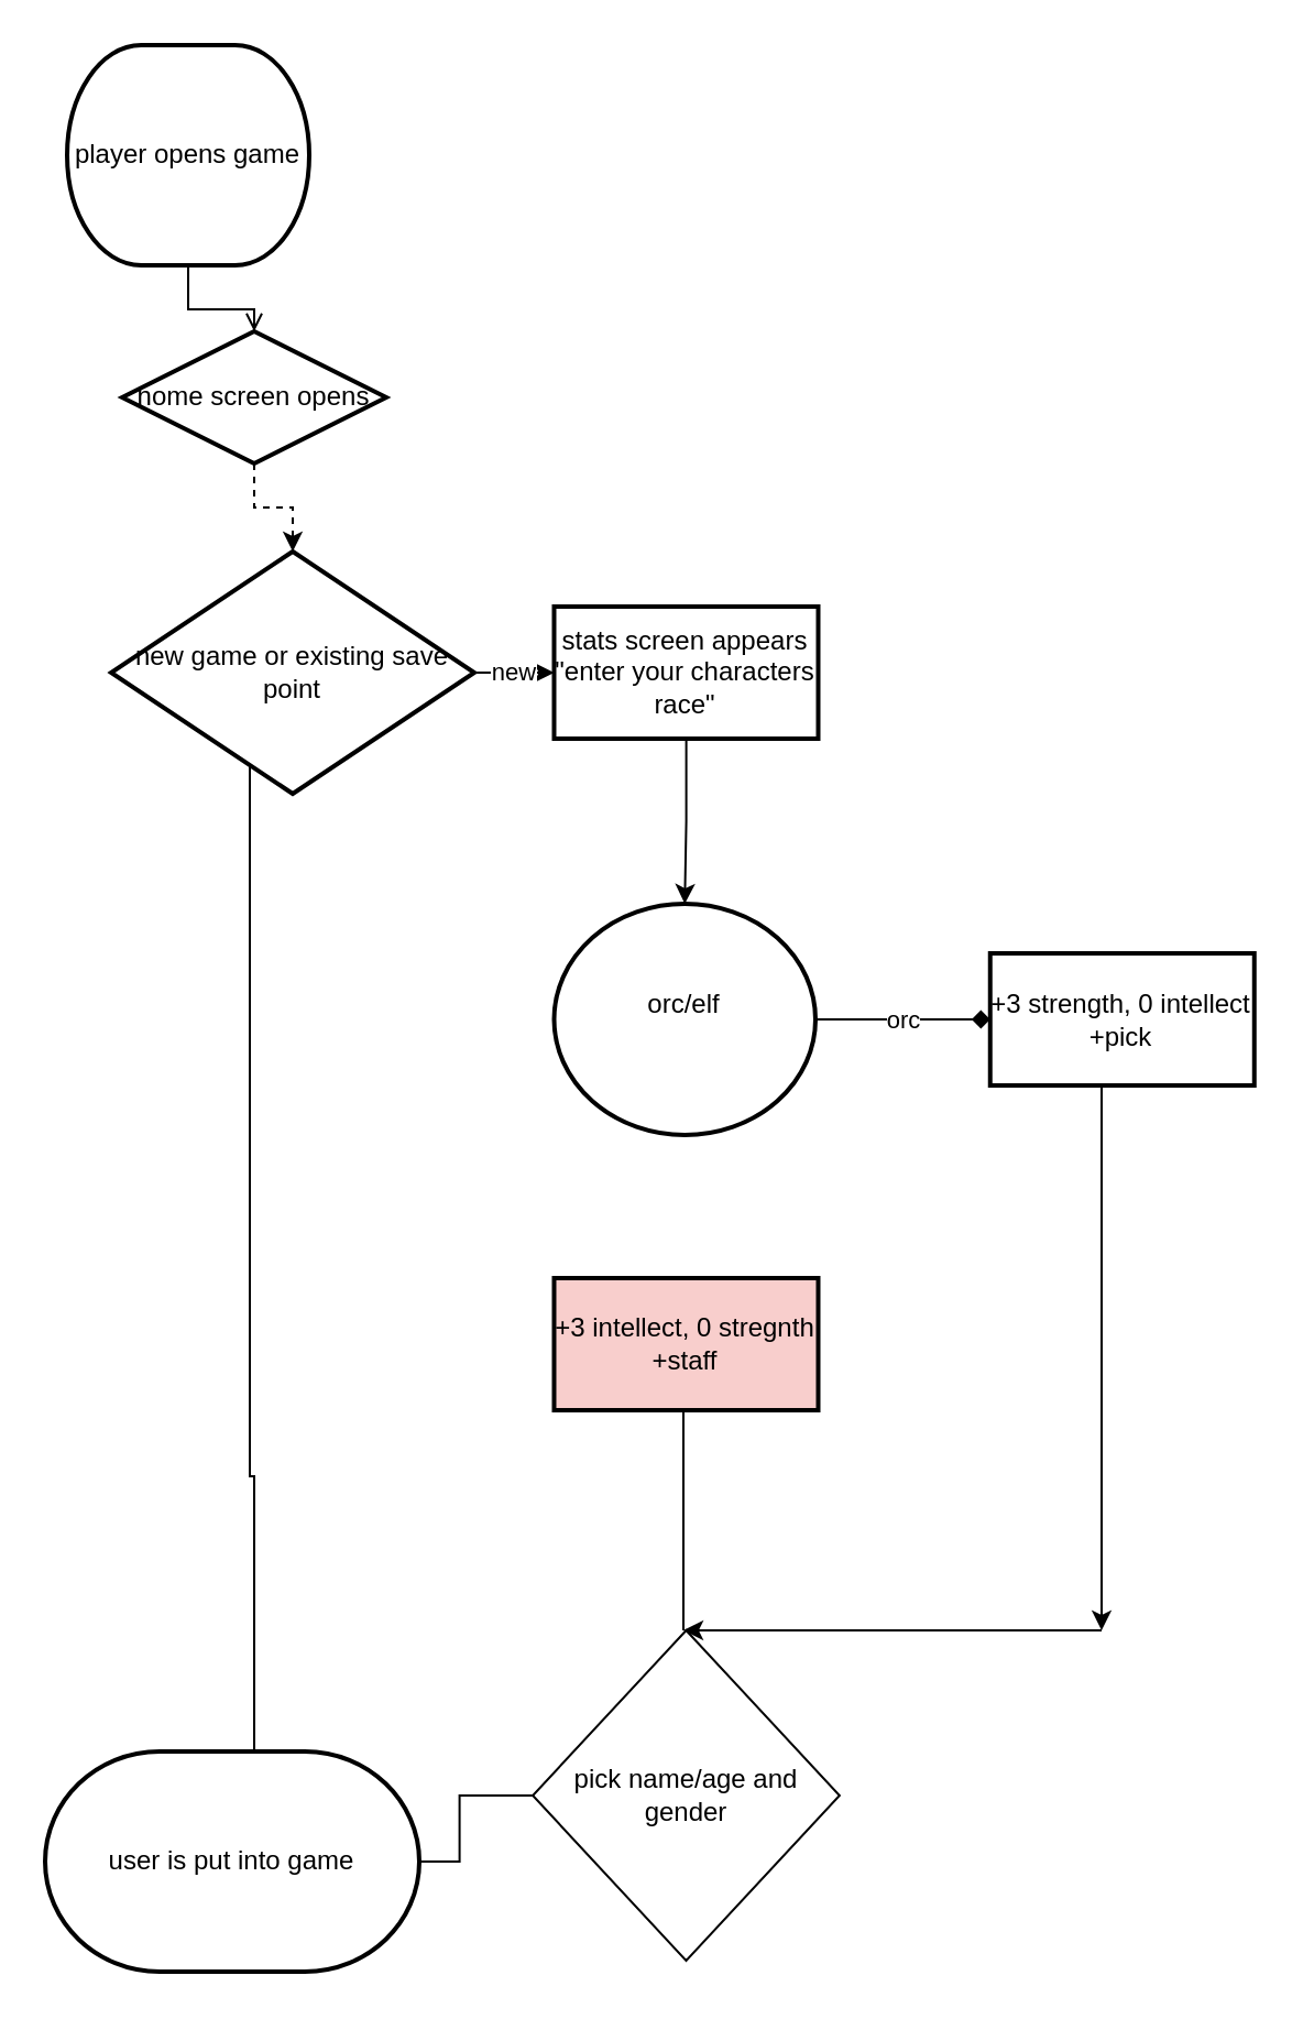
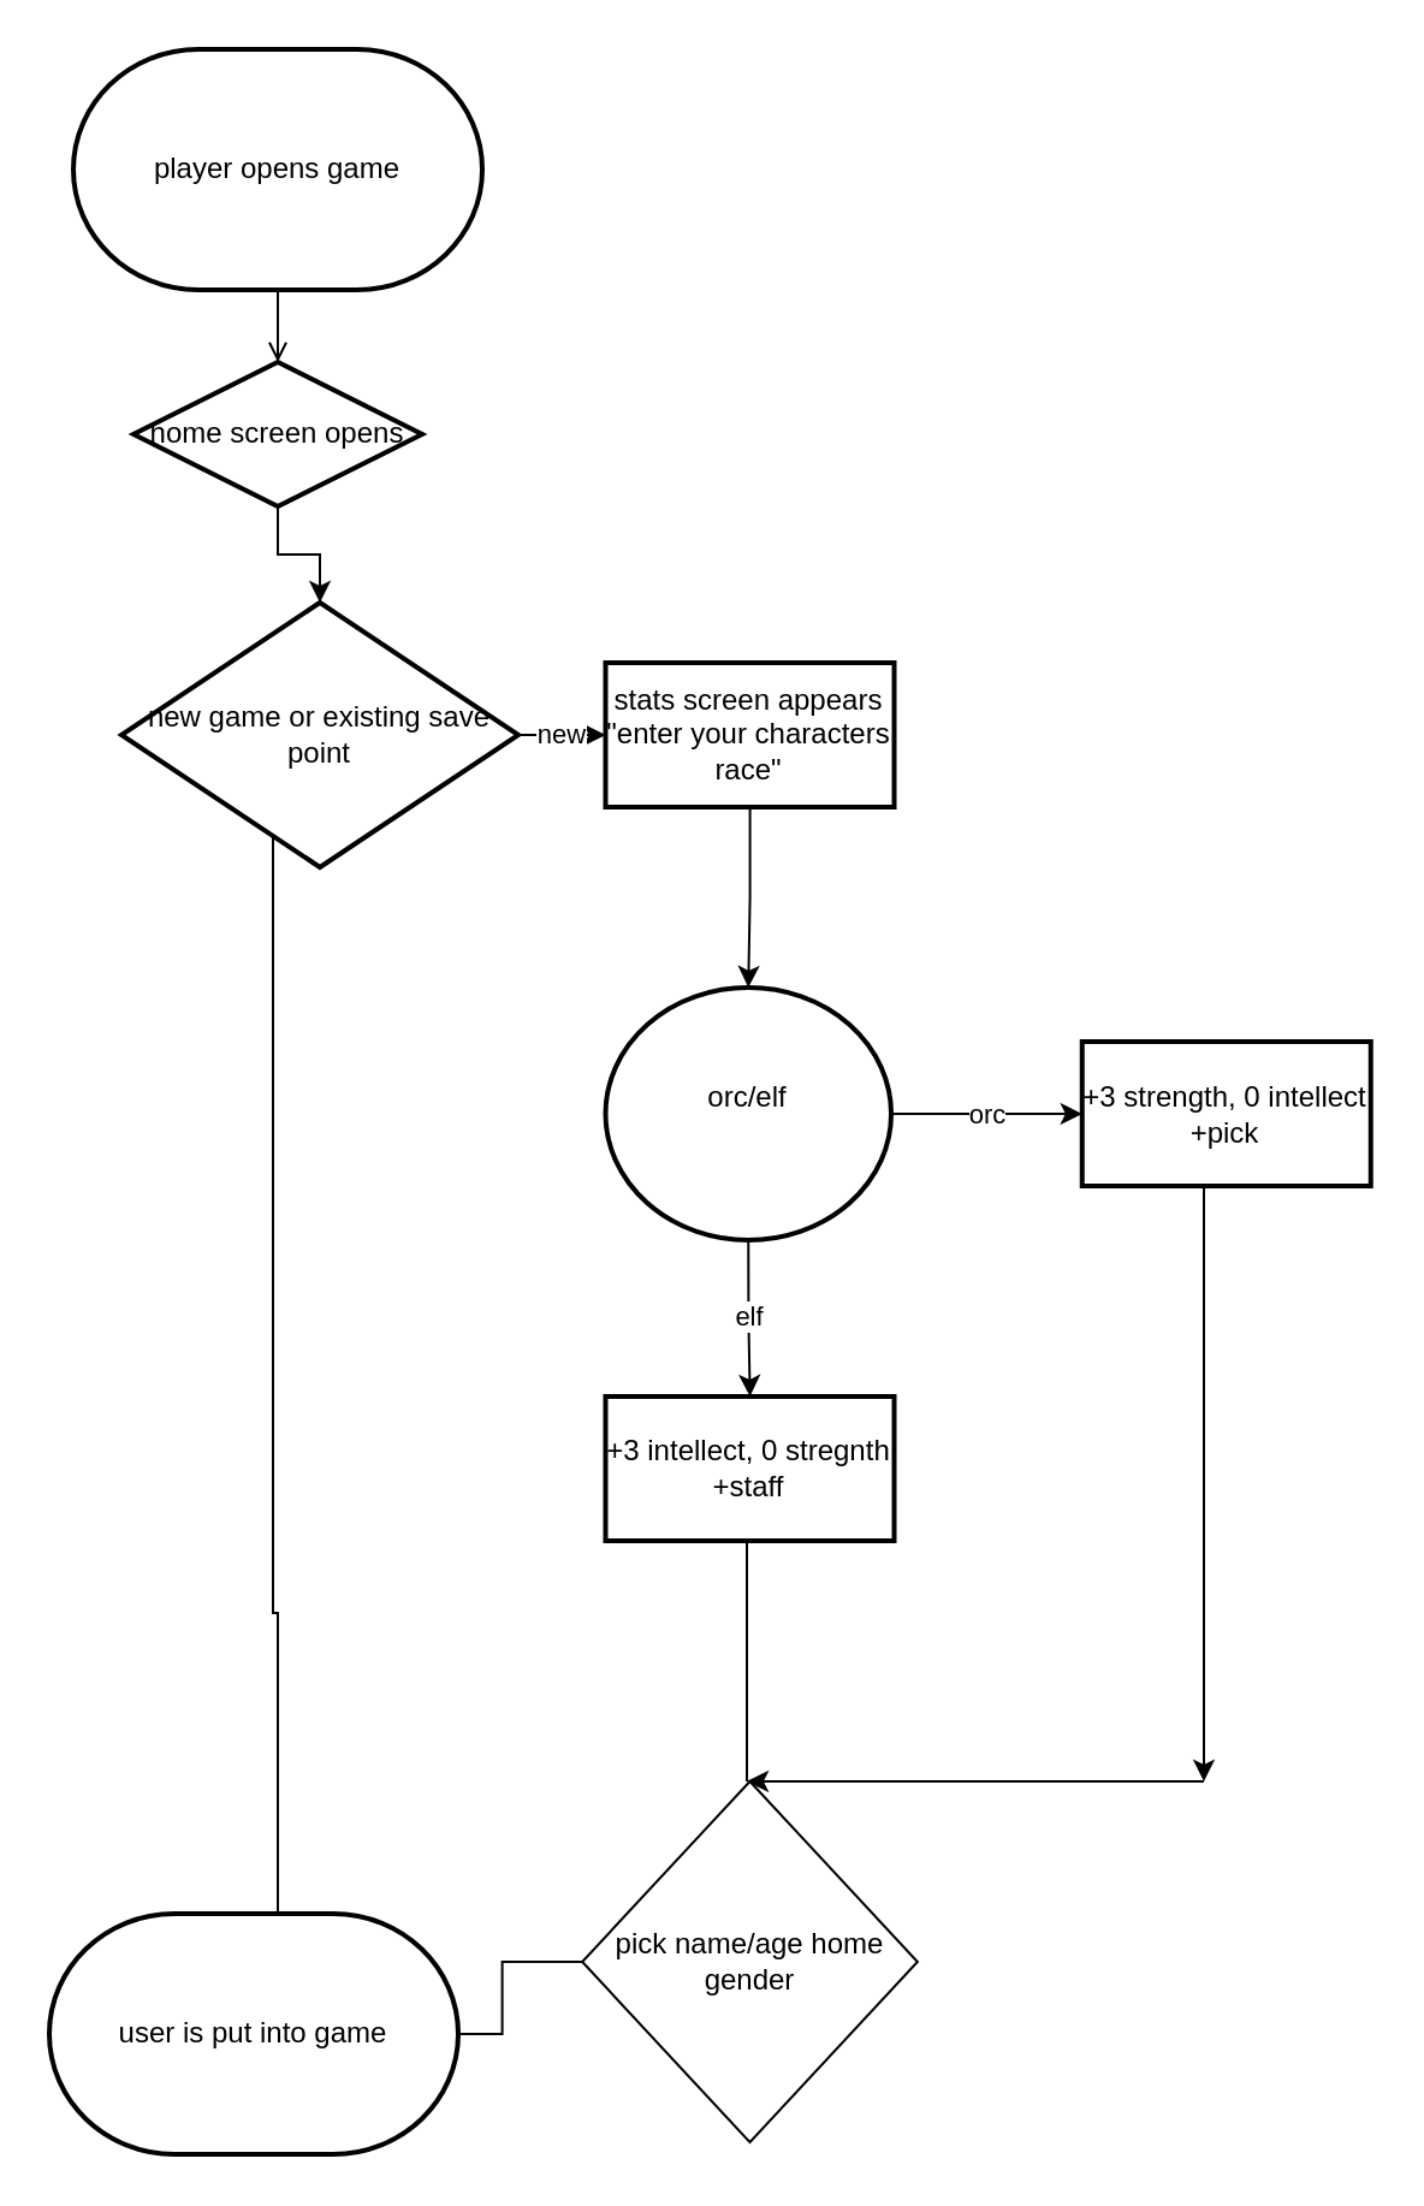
  <mxCell id="0" />
  <mxCell id="1" parent="0" />
  <mxCell id="2" value="" style="edgeStyle=orthogonalEdgeStyle;rounded=0;orthogonalLoop=1;jettySize=auto;html=1;endArrow=open;" parent="1" source="3" target="5" edge="1"><mxGeometry relative="1" as="geometry" /></mxCell>
- <mxCell id="3" value="player opens game" style="strokeWidth=2;html=1;shape=mxgraph.flowchart.terminator;whiteSpace=wrap;" parent="1" vertex="1"><mxGeometry x="30" y="20" width="110" height="100" as="geometry" /></mxCell>
- <mxCell id="4" value="" style="edgeStyle=orthogonalEdgeStyle;rounded=0;orthogonalLoop=1;jettySize=auto;html=1;dashed=1;" parent="1" source="5" target="8" edge="1"><mxGeometry relative="1" as="geometry" /></mxCell>
+ <mxCell id="3" value="player opens game" style="strokeWidth=2;html=1;shape=mxgraph.flowchart.terminator;whiteSpace=wrap;" parent="1" vertex="1"><mxGeometry x="30" y="20" width="170" height="100" as="geometry" /></mxCell>
+ <mxCell id="4" value="" style="edgeStyle=orthogonalEdgeStyle;rounded=0;orthogonalLoop=1;jettySize=auto;html=1;" parent="1" source="5" target="8" edge="1"><mxGeometry relative="1" as="geometry" /></mxCell>
  <mxCell id="5" value="home screen opens" style="rhombus;whiteSpace=wrap;html=1;strokeWidth=2;" parent="1" vertex="1"><mxGeometry x="55" y="150" width="120" height="60" as="geometry" /></mxCell>
  <mxCell id="6" value="new" style="edgeStyle=orthogonalEdgeStyle;rounded=0;orthogonalLoop=1;jettySize=auto;html=1;" parent="1" source="8" target="10" edge="1"><mxGeometry relative="1" as="geometry" /></mxCell>
  <mxCell id="7" value="" style="edgeStyle=orthogonalEdgeStyle;rounded=0;orthogonalLoop=1;jettySize=auto;html=1;entryX=0.5;entryY=0;entryDx=0;entryDy=0;" edge="1" parent="1" source="8" target="18"><mxGeometry relative="1" as="geometry"><mxPoint x="113" y="660" as="targetPoint" /><Array as="points"><mxPoint x="113" y="670" /></Array></mxGeometry></mxCell>
  <mxCell id="8" value="new game or existing save point" style="rhombus;whiteSpace=wrap;html=1;strokeWidth=2;" parent="1" vertex="1"><mxGeometry x="50" y="250" width="165" height="110" as="geometry" /></mxCell>
  <mxCell id="9" value="" style="edgeStyle=orthogonalEdgeStyle;rounded=0;orthogonalLoop=1;jettySize=auto;html=1;" edge="1" parent="1" source="10" target="13"><mxGeometry relative="1" as="geometry" /></mxCell>
  <mxCell id="10" value="stats screen appears &quot;enter your characters race&quot;" style="whiteSpace=wrap;html=1;strokeWidth=2;" parent="1" vertex="1"><mxGeometry x="251.25" y="275" width="120" height="60" as="geometry" /></mxCell>
- <mxCell id="11" value="orc" style="edgeStyle=orthogonalEdgeStyle;rounded=0;orthogonalLoop=1;jettySize=auto;html=1;endArrow=diamond;" edge="1" parent="1" source="13" target="14"><mxGeometry relative="1" as="geometry" /></mxCell>
+ <mxCell id="11" value="orc" style="edgeStyle=orthogonalEdgeStyle;rounded=0;orthogonalLoop=1;jettySize=auto;html=1;" edge="1" parent="1" source="13" target="14"><mxGeometry relative="1" as="geometry" /></mxCell>
+ <mxCell id="12" value="elf" style="edgeStyle=orthogonalEdgeStyle;rounded=0;orthogonalLoop=1;jettySize=auto;html=1;" edge="1" parent="1" source="13" target="15"><mxGeometry relative="1" as="geometry" /></mxCell>
  <mxCell id="13" value="&lt;div&gt;orc/elf&lt;/div&gt;&lt;div&gt;&lt;br&gt;&lt;/div&gt;" style="ellipse;whiteSpace=wrap;html=1;strokeWidth=2;" vertex="1" parent="1"><mxGeometry x="251.25" y="410" width="118.75" height="105" as="geometry" /></mxCell>
  <mxCell id="14" value="+3 strength, 0 intellect +pick" style="whiteSpace=wrap;html=1;strokeWidth=2;" vertex="1" parent="1"><mxGeometry x="449.375" y="432.5" width="120" height="60" as="geometry" /></mxCell>
- <mxCell id="15" value="+3 intellect, 0 stregnth +staff" style="whiteSpace=wrap;html=1;strokeWidth=2;fillColor=#f8cecc;" vertex="1" parent="1"><mxGeometry x="251.255" y="580" width="120" height="60" as="geometry" /></mxCell>
+ <mxCell id="15" value="+3 intellect, 0 stregnth +staff" style="whiteSpace=wrap;html=1;strokeWidth=2;" vertex="1" parent="1"><mxGeometry x="251.255" y="580" width="120" height="60" as="geometry" /></mxCell>
  <mxCell id="16" value="" style="endArrow=classic;html=1;rounded=0;" edge="1" parent="1"><mxGeometry width="50" height="50" relative="1" as="geometry"><mxPoint x="500" y="492.5" as="sourcePoint" /><mxPoint x="500" y="740" as="targetPoint" /></mxGeometry></mxCell>
  <mxCell id="17" value="" style="endArrow=none;html=1;rounded=0;" edge="1" parent="1"><mxGeometry width="50" height="50" relative="1" as="geometry"><mxPoint x="310" y="640" as="sourcePoint" /><mxPoint x="310" y="740" as="targetPoint" /></mxGeometry></mxCell>
  <mxCell id="18" value="user is put into game" style="rounded=0;whiteSpace=wrap;html=1;" vertex="1" parent="1"><mxGeometry x="55" y="820" width="120" height="50" as="geometry" /></mxCell>
  <mxCell id="19" value="" style="endArrow=classic;html=1;rounded=0;" edge="1" parent="1"><mxGeometry width="50" height="50" relative="1" as="geometry"><mxPoint x="500" y="740" as="sourcePoint" /><mxPoint x="310" y="740" as="targetPoint" /></mxGeometry></mxCell>
  <mxCell id="20" value="" style="edgeStyle=orthogonalEdgeStyle;rounded=0;orthogonalLoop=1;jettySize=auto;html=1;" edge="1" parent="1" source="21" target="18"><mxGeometry relative="1" as="geometry" /></mxCell>
- <mxCell id="21" value="pick name/age and gender" style="rhombus;whiteSpace=wrap;html=1;" vertex="1" parent="1"><mxGeometry x="241.57" y="740" width="139.37" height="150" as="geometry" /></mxCell>
+ <mxCell id="21" value="pick name/age home gender" style="rhombus;whiteSpace=wrap;html=1;" vertex="1" parent="1"><mxGeometry x="241.57" y="740" width="139.37" height="150" as="geometry" /></mxCell>
  <mxCell id="22" value="user is put into game" style="strokeWidth=2;html=1;shape=mxgraph.flowchart.terminator;whiteSpace=wrap;" vertex="1" parent="1"><mxGeometry x="20" y="795" width="170" height="100" as="geometry" /></mxCell>
